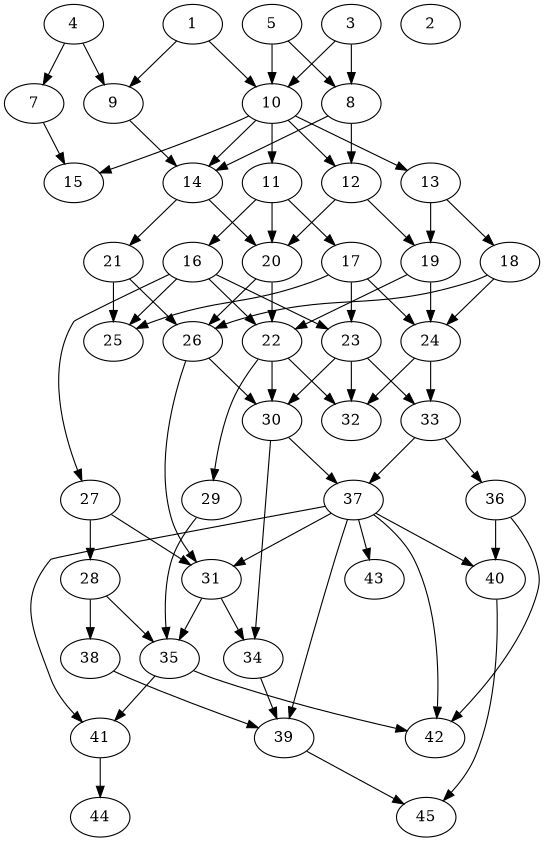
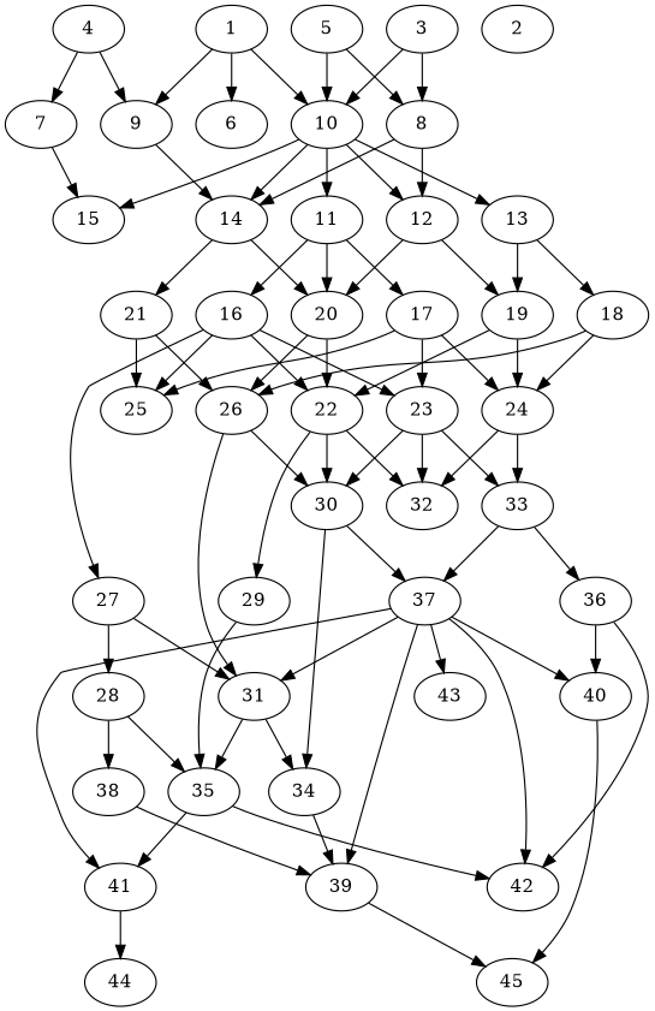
  digraph {
    node [alpha=0.13]
    1 [alpha=0.19 expect_size=38267904]
+   6 [expect_size=12607488]
    9 [alpha=0.17 expect_size=26777600]
    10 [alpha=0.19 expect_size=20775936]
    14 [alpha=0.20 expect_size=50456576]
    15 [alpha=0.04 expect_size=5356544]
    12 [alpha=0.12 expect_size=18272256]
    11 [alpha=0.08 expect_size=21777408]
    13 [expect_size=11458560]
    20 [alpha=0.02 expect_size=27466752]
    21 [expect_size=26100736]
    19 [alpha=0.05 expect_size=35489792]
    16 [alpha=0.07 expect_size=12729344]
    17 [alpha=0.07 expect_size=44544000]
    18 [alpha=0.17 expect_size=33563648]
    2 [alpha=0.17 expect_size=16163840]
    3 [alpha=0.17 expect_size=20797440]
    8 [alpha=0.01 expect_size=6912000]
    4 [alpha=0.01 expect_size=33707008]
    7 [alpha=0.15 expect_size=44531712]
    5 [alpha=0.03 expect_size=6201344]
    22 [alpha=0.09 expect_size=45494272]
    26 [alpha=0.18 expect_size=18685952]
    24 [alpha=0.05 expect_size=10235904]
    25 [alpha=0.00 expect_size=9733120]
    23 [alpha=0.11 expect_size=26830848]
    27 [expect_size=35446784]
    29 [alpha=0.12 expect_size=45107200]
    30 [alpha=0.03 expect_size=9297920]
    32 [alpha=0.05 expect_size=44496896]
    33 [alpha=0.11 expect_size=17895424]
    31 [alpha=0.01 expect_size=13814784]
    28 [alpha=0.08 expect_size=52341760]
    35 [alpha=0.02 expect_size=9526272]
    34 [alpha=0.16 expect_size=43935744]
    37 [alpha=0.15 expect_size=5526528]
    36 [alpha=0.10 expect_size=9996288]
    38 [expect_size=35404800]
    41 [alpha=0.10 expect_size=43809792]
    42 [alpha=0.16 expect_size=46858240]
    39 [alpha=0.03 expect_size=6931456]
    40 [alpha=0.02 expect_size=36012032]
    43 [alpha=0.10 expect_size=11002880]
    44 [alpha=0.07 expect_size=36832256]
    45 [alpha=0.05 expect_size=28001280]
+   1 -> 6
    1 -> 9
    1 -> 10
    9 -> 14
    10 -> 14
    10 -> 15
    10 -> 12
    10 -> 11
    10 -> 13
    14 -> 20
    14 -> 21
    12 -> 20
    12 -> 19
    11 -> 20
    11 -> 16
    11 -> 17
    13 -> 19
    13 -> 18
    20 -> 22
    20 -> 26
    21 -> 26
    21 -> 25
    19 -> 22
    19 -> 24
    16 -> 22
    16 -> 25
    16 -> 23
    16 -> 27
    17 -> 24
    17 -> 25
    17 -> 23
    18 -> 26
    18 -> 24
    3 -> 10
    3 -> 8
    8 -> 14
    8 -> 12
    4 -> 9
    4 -> 7
    7 -> 15
    5 -> 10
    5 -> 8
    22 -> 29
    22 -> 30
    22 -> 32
    26 -> 30
    26 -> 31
    24 -> 32
    24 -> 33
    23 -> 30
    23 -> 32
    23 -> 33
    27 -> 31
    27 -> 28
    29 -> 35
    30 -> 34
    30 -> 37
    33 -> 37
    33 -> 36
    31 -> 35
    31 -> 34
    28 -> 35
    28 -> 38
    35 -> 41
    35 -> 42
    34 -> 39
    37 -> 31
    37 -> 41
    37 -> 42
    37 -> 39
    37 -> 40
    37 -> 43
    36 -> 42
    36 -> 40
    38 -> 39
    41 -> 44
    39 -> 45
    40 -> 45
  }
